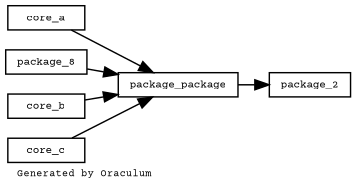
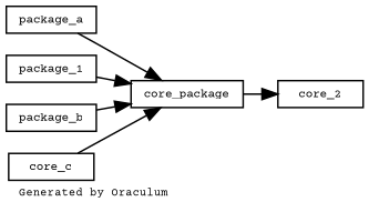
  digraph {
    fontname="Courier Prime"
    fontsize=7
    label="Generated by Oraculum"
    labeljust=l
    nodesep=0.2
    rankdir=LR
    ranksep=0.3
    node [fontname="Courier Prime" fontsize=8 shape=rectangle]
    edge [fontname="Courier Prime"]
-   package_a [height=0.2 label=core_a]
-   core_package [height=0.2 label=package_package]
-   package_2 [height=0.2]
-   package_1 [height=0.2 label=package_8]
-   package_b [height=0.2 label=core_b]
+   package_a [height=0.2]
+   core_package [height=0.2]
+   package_2 [height=0.2 label=core_2]
+   package_1 [height=0.2]
+   package_b [height=0.2]
    n6 [height=0.2 label=core_c]
    package_a -> core_package
    core_package -> package_2
    package_1 -> core_package
    package_b -> core_package
    n6 -> core_package
  }
